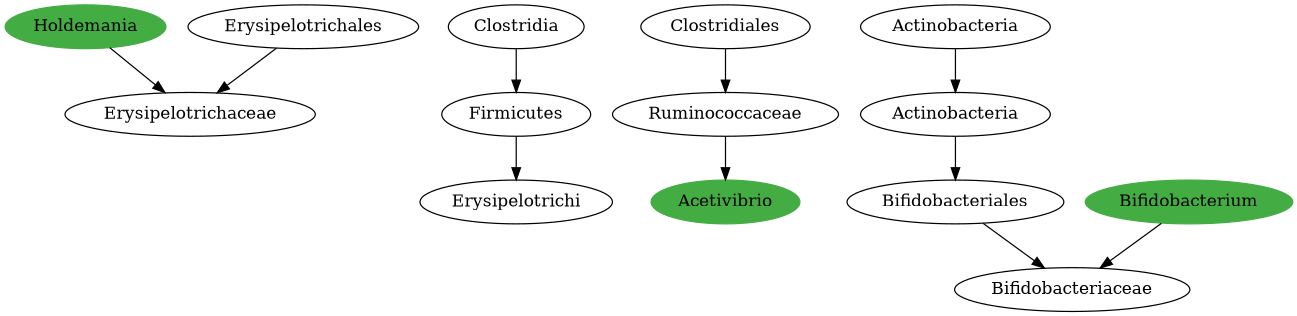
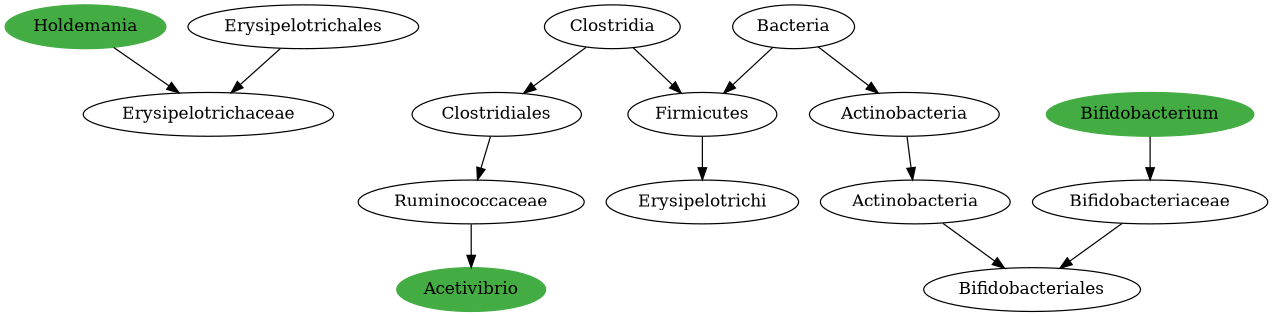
  digraph {
    n1 [color="#43AC43" label=Holdemania style=filled]
    n2 [label=Erysipelotrichaceae]
    n3 [label=Erysipelotrichales]
    n4 [label=Erysipelotrichi]
    n5 [label=Firmicutes]
    n6 [label=Clostridia]
    n7 [label=Clostridiales]
+   n8 [label=Bacteria]
    n9 [label=Actinobacteria]
    n10 [label=Actinobacteria]
    n11 [color="#43AC43" label=Acetivibrio style=filled]
    n12 [label=Ruminococcaceae]
    n13 [color="#43AC43" label=Bifidobacterium style=filled]
    n14 [label=Bifidobacteriaceae]
    n15 [label=Bifidobacteriales]
    n1 -> n2
    n3 -> n2
    n5 -> n4
    n6 -> n5
+   n6 -> n7
    n7 -> n12
+   n8 -> n5
+   n8 -> n9
    n9 -> n10
    n10 -> n15
    n12 -> n11
    n13 -> n14
-   n15 -> n14
+   n14 -> n15
  }
